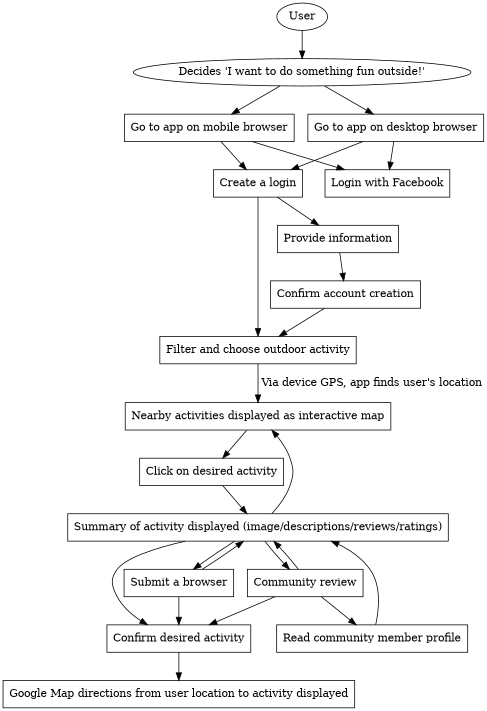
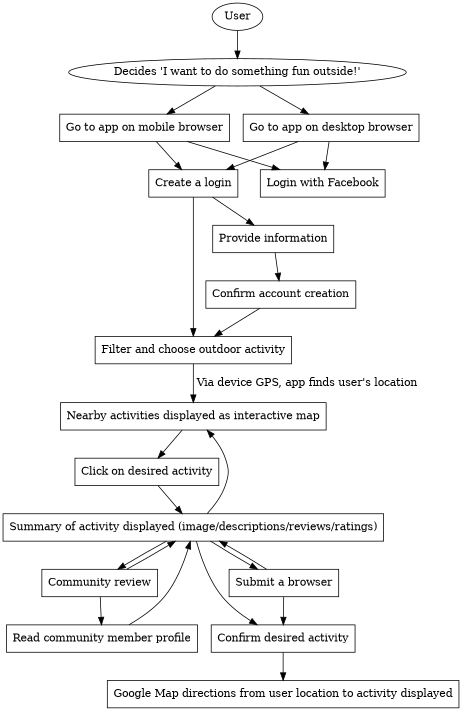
  digraph {
    node [shape=box]
    n1 [label=User shape=oval]
    n2 [label="Decides 'I want to do something fun outside!'" shape=""]
    n3 [label="Go to app on mobile browser"]
    n4 [label="Go to app on desktop browser"]
    n5 [label="Create a login"]
    n6 [label="Login with Facebook"]
    n7 [label="Provide information"]
    n8 [label="Filter and choose outdoor activity"]
    n9 [label="Confirm account creation"]
    n10 [label="Nearby activities displayed as interactive map"]
    n11 [label="Click on desired activity"]
    n12 [label="Summary of activity displayed (image/descriptions/reviews/ratings)"]
    n13 [label="Community review"]
    n14 [label="Submit a browser"]
    n15 [label="Confirm desired activity"]
    n16 [label="Read community member profile"]
    n17 [label="Google Map directions from user location to activity displayed"]
    n1 -> n2
    n2 -> n3
    n2 -> n4
    n3 -> n5
    n3 -> n6
    n4 -> n5
    n4 -> n6
    n5 -> n7
    n5 -> n8
    n7 -> n9
    n8 -> n10 [label=" Via device GPS, app finds user's location"]
    n9 -> n8
    n10 -> n11
    n11 -> n12
    n12 -> n10
    n12 -> n13
    n12 -> n14
    n12 -> n15
    n13 -> n12
-   n13 -> n15
    n13 -> n16
    n14 -> n12
    n14 -> n15
    n15 -> n17
    n16 -> n12
  }
